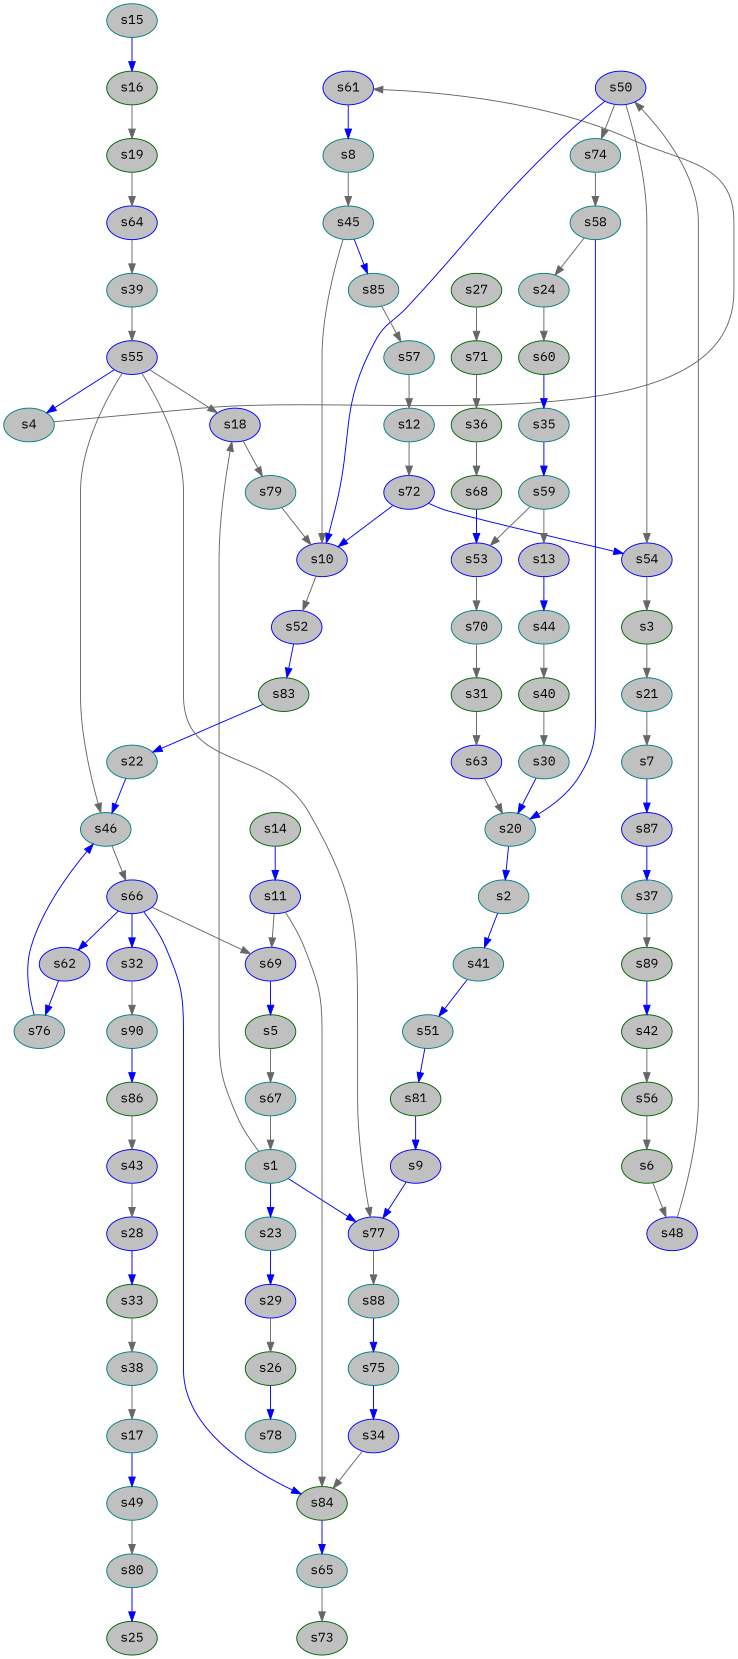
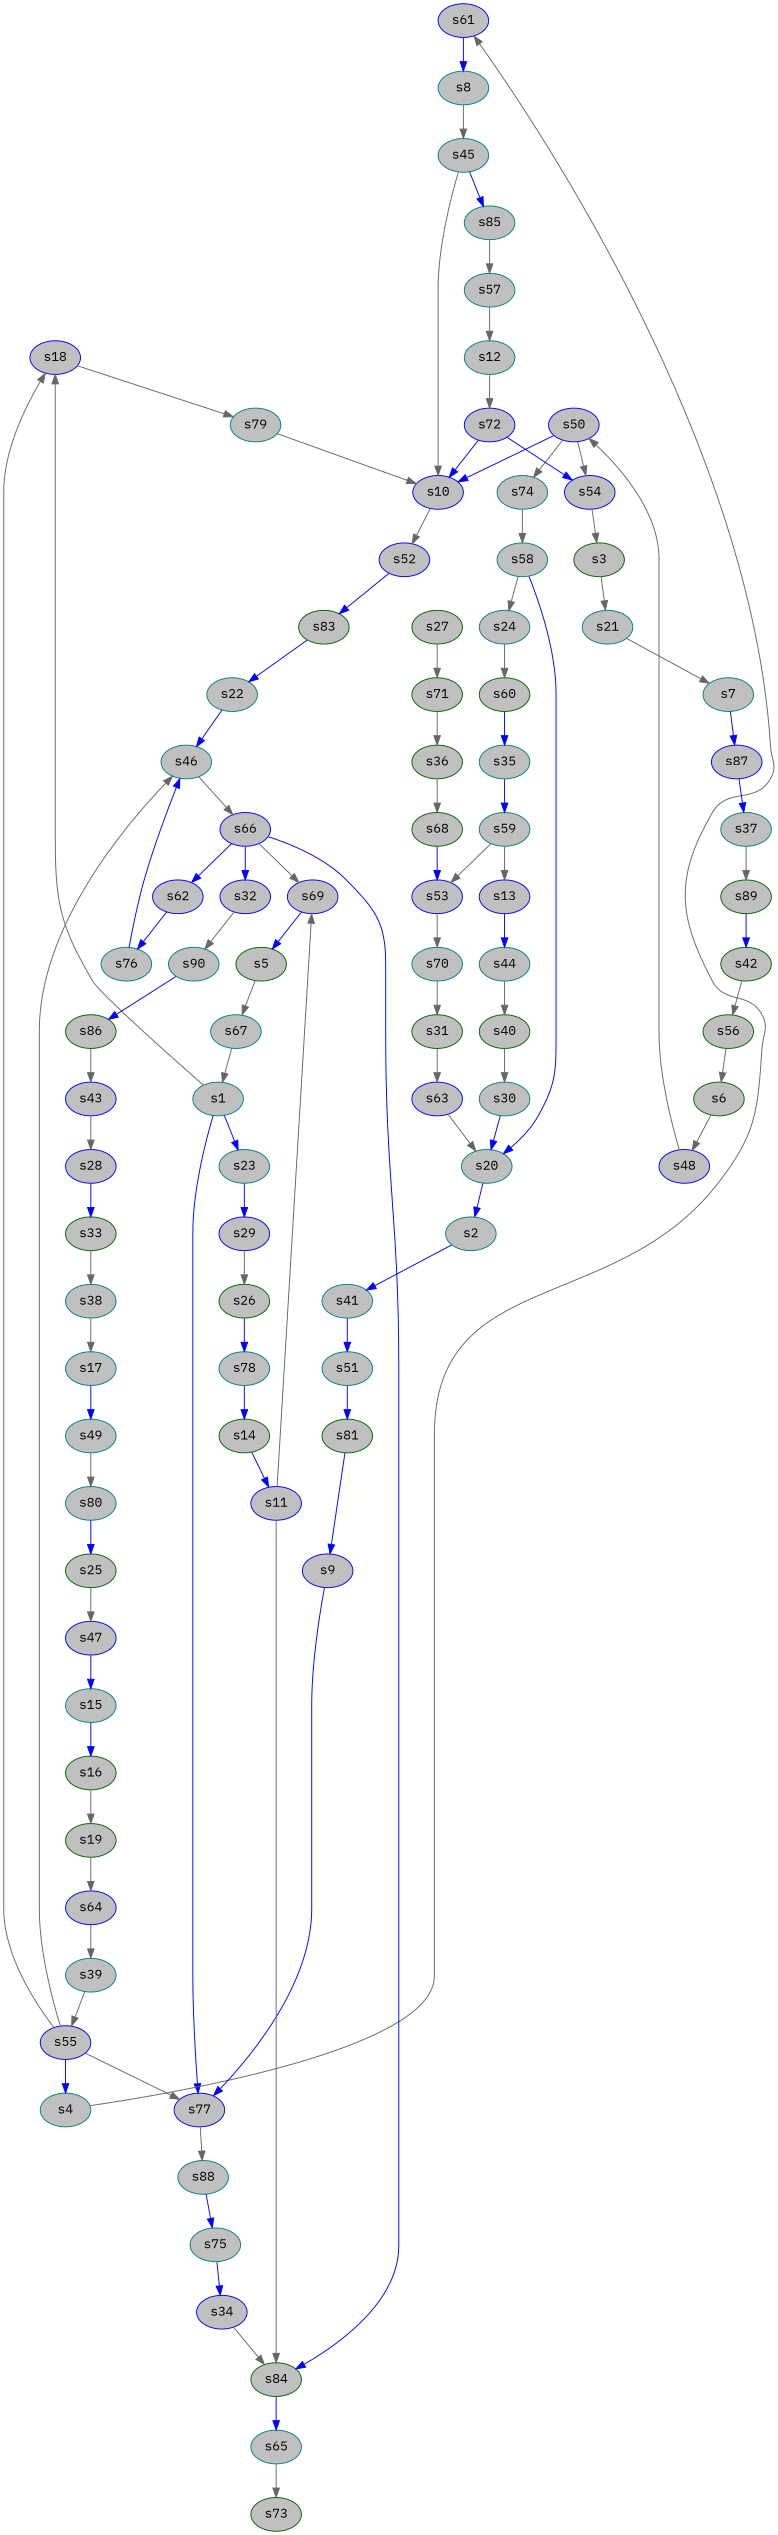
  digraph {
    fontname="IBM Plex Mono"
    rankdir=TB
    node [color=teal fillcolor=gray fontname="IBM Plex Mono" style=filled]
    edge [color=gray40 fontname="IBM Plex Mono"]
    s18 [color=blue]
    s1
    s23
    s77 [color=blue]
    s79
    s29 [color=blue]
    s88
    s2
    s41
    s51
    s3 [color=darkgreen]
    s21
    s7
    s61 [color=blue]
    s4
    s8
    s5 [color=darkgreen]
    s67
    s6 [color=darkgreen]
    s48 [color=blue]
    s50 [color=blue]
    s87 [color=blue]
    s37
    s45
    s10 [color=blue]
    s85
    s9 [color=blue]
    s52 [color=blue]
    s83 [color=darkgreen]
    s11 [color=blue]
    s69 [color=blue]
    s84 [color=darkgreen]
    s65
    s72 [color=blue]
    s12
    s54 [color=blue]
    s13 [color=blue]
    s44
    s40 [color=darkgreen]
    s14 [color=darkgreen]
    s16 [color=darkgreen]
    s15
    s19 [color=darkgreen]
    s64 [color=blue]
    s17
    s49
    s80
    s39
    s20
    s22
    s46
    s66 [color=blue]
    s26 [color=darkgreen]
    s60 [color=darkgreen]
    s24
    s35
    s25 [color=darkgreen]
+   s47 [color=blue]
    s78
    s27 [color=darkgreen]
    s71 [color=darkgreen]
    s36 [color=darkgreen]
    s28 [color=blue]
    s33 [color=darkgreen]
    s38
    s30
    s31 [color=darkgreen]
    s63 [color=blue]
    s32 [color=blue]
    s90
    s86 [color=darkgreen]
    s34 [color=blue]
    s59
    s53 [color=blue]
    s68 [color=darkgreen]
    s89 [color=darkgreen]
    s42 [color=darkgreen]
    s55 [color=blue]
    s81 [color=darkgreen]
    s56 [color=darkgreen]
    s43 [color=blue]
    s57
    s62 [color=blue]
    s74
    s58
    s70
    s76
    s73 [color=darkgreen]
    s75
    s18 -> s79
    s1 -> s18
    s1 -> s23 [color=blue]
    s1 -> s77 [color=blue]
    s23 -> s29 [color=blue]
    s77 -> s88
    s79 -> s10
    s29 -> s26
    s88 -> s75 [color=blue]
    s2 -> s41 [color=blue]
    s41 -> s51 [color=blue]
    s51 -> s81 [color=blue]
    s3 -> s21
    s21 -> s7
    s7 -> s87 [color=blue]
    s61 -> s8 [color=blue]
    s4 -> s61 [constraint=false]
    s8 -> s45
    s5 -> s67
    s67 -> s1
    s6 -> s48
    s48 -> s50
    s50 -> s10 [color=blue]
    s50 -> s54
    s50 -> s74
    s87 -> s37 [color=blue]
    s37 -> s89
    s45 -> s10
    s45 -> s85 [color=blue]
    s10 -> s52
    s85 -> s57
    s9 -> s77 [color=blue]
    s52 -> s83 [color=blue]
    s83 -> s22 [color=blue]
    s11 -> s69
    s11 -> s84
    s69 -> s5 [color=blue]
    s84 -> s65 [color=blue]
    s65 -> s73
    s72 -> s10 [color=blue]
    s72 -> s54 [color=blue]
    s12 -> s72
    s54 -> s3
    s13 -> s44 [color=blue]
    s44 -> s40
    s40 -> s30
    s14 -> s11 [color=blue]
    s16 -> s19
    s15 -> s16 [color=blue]
    s19 -> s64
    s64 -> s39
    s17 -> s49 [color=blue]
    s49 -> s80
    s80 -> s25 [color=blue]
    s39 -> s55
    s20 -> s2 [color=blue]
    s22 -> s46 [color=blue]
    s46 -> s66
    s66 -> s69
    s66 -> s84 [color=blue]
    s66 -> s32 [color=blue]
    s66 -> s62 [color=blue]
    s26 -> s78 [color=blue]
    s60 -> s35 [color=blue]
    s24 -> s60
    s35 -> s59 [color=blue]
+   s25 -> s47
+   s47 -> s15 [color=blue]
+   s78 -> s14 [color=blue]
    s27 -> s71
    s71 -> s36
    s36 -> s68
    s28 -> s33 [color=blue]
    s33 -> s38
    s38 -> s17
    s30 -> s20 [color=blue]
    s31 -> s63
    s63 -> s20
    s32 -> s90
    s90 -> s86 [color=blue]
    s86 -> s43
    s34 -> s84
    s59 -> s13
    s59 -> s53
    s53 -> s70
    s68 -> s53 [color=blue]
    s89 -> s42 [color=blue]
    s42 -> s56
    s55 -> s18
    s55 -> s77
    s55 -> s4 [color=blue]
    s55 -> s46
    s81 -> s9 [color=blue]
    s56 -> s6
    s43 -> s28
    s57 -> s12
    s62 -> s76 [color=blue]
    s74 -> s58
    s58 -> s20 [color=blue]
    s58 -> s24
    s70 -> s31
    s76 -> s46 [color=blue]
    s75 -> s34 [color=blue]
  }
